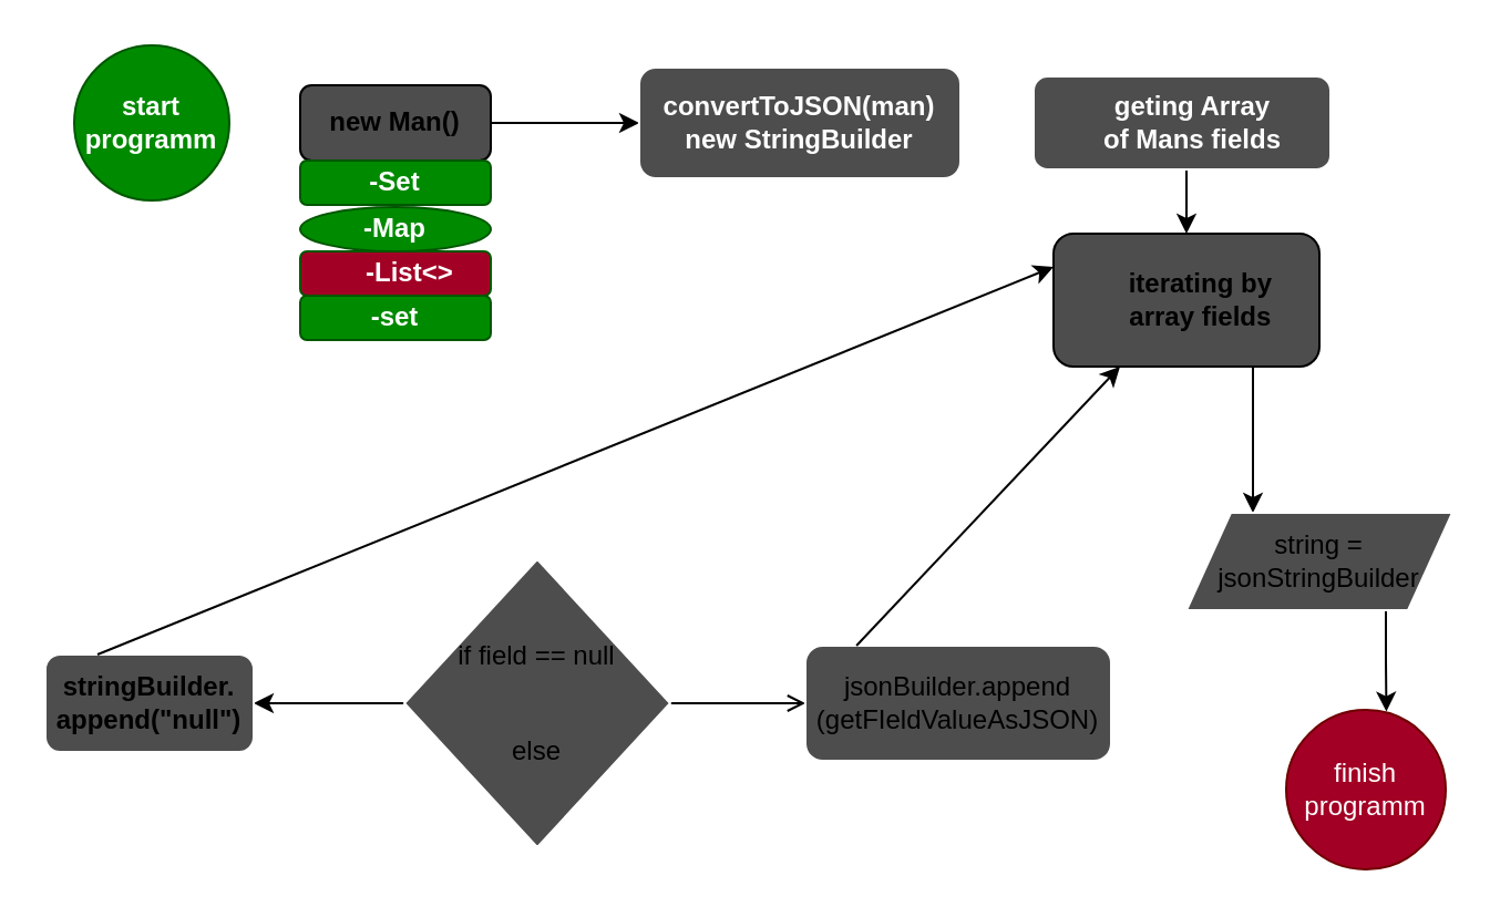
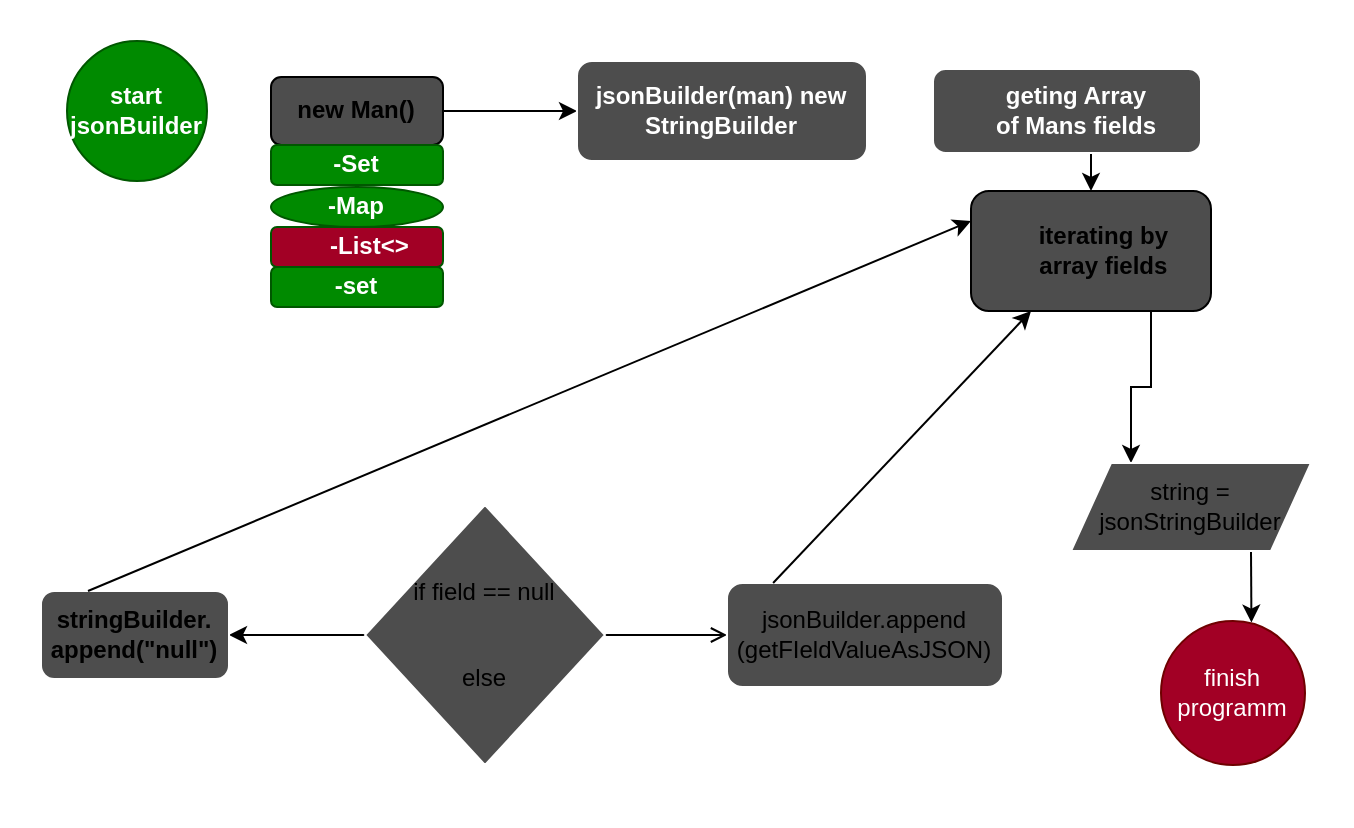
  <mxCell id="0" />
  <mxCell id="1" parent="0" />
- <mxCell id="2" value="&lt;b&gt;start programm&lt;/b&gt;" style="ellipse;whiteSpace=wrap;html=1;aspect=fixed;fillColor=#008a00;fontColor=#ffffff;strokeColor=#005700;" vertex="1" parent="1"><mxGeometry x="33" y="20" width="70" height="70" as="geometry" /></mxCell>
+ <mxCell id="2" value="&lt;b&gt;start jsonBuilder&lt;/b&gt;" style="ellipse;whiteSpace=wrap;html=1;aspect=fixed;fillColor=#008a00;fontColor=#ffffff;strokeColor=#005700;" vertex="1" parent="1"><mxGeometry x="33" y="20" width="70" height="70" as="geometry" /></mxCell>
  <mxCell id="3" style="edgeStyle=orthogonalEdgeStyle;rounded=0;orthogonalLoop=1;jettySize=auto;html=1;exitX=1;exitY=0.5;exitDx=0;exitDy=0;entryX=0;entryY=0.5;entryDx=0;entryDy=0;" edge="1" parent="1" source="4" target="6"><mxGeometry relative="1" as="geometry" /></mxCell>
  <mxCell id="4" value="&lt;b&gt;new Man()&lt;/b&gt;" style="rounded=1;whiteSpace=wrap;html=1;fillColor=#4D4D4D;" vertex="1" parent="1"><mxGeometry x="135" y="38" width="86" height="34" as="geometry" /></mxCell>
  <mxCell id="5" value="&lt;b&gt;-Set&lt;/b&gt;" style="whiteSpace=wrap;html=1;fillColor=#008a00;rounded=1;fontColor=#ffffff;strokeColor=#005700;" vertex="1" parent="1"><mxGeometry x="135" y="72" width="86" height="20" as="geometry" /></mxCell>
- <mxCell id="6" value="&lt;b&gt;convertToJSON(man) new StringBuilder&lt;/b&gt;" style="whiteSpace=wrap;html=1;fillColor=#4D4D4D;rounded=1;fontColor=#ffffff;strokeColor=#FFFFFF;" vertex="1" parent="1"><mxGeometry x="288" y="30" width="145" height="50" as="geometry" /></mxCell>
+ <mxCell id="6" value="&lt;b&gt;jsonBuilder(man) new StringBuilder&lt;/b&gt;" style="whiteSpace=wrap;html=1;fillColor=#4D4D4D;rounded=1;fontColor=#ffffff;strokeColor=#FFFFFF;" vertex="1" parent="1"><mxGeometry x="288" y="30" width="145" height="50" as="geometry" /></mxCell>
  <mxCell id="7" style="edgeStyle=orthogonalEdgeStyle;rounded=0;orthogonalLoop=1;jettySize=auto;html=1;exitX=0.5;exitY=1;exitDx=0;exitDy=0;entryX=0.5;entryY=0;entryDx=0;entryDy=0;" edge="1" parent="1" source="8" target="13"><mxGeometry relative="1" as="geometry" /></mxCell>
  <mxCell id="8" value="&lt;b&gt;&amp;nbsp; &amp;nbsp; &amp;nbsp; &amp;nbsp; &amp;nbsp; geting Array&amp;nbsp; &amp;nbsp; &amp;nbsp; &amp;nbsp; &amp;nbsp; &amp;nbsp;of Mans fields&lt;/b&gt;" style="whiteSpace=wrap;html=1;fillColor=#4D4D4D;rounded=1;fontColor=#ffffff;strokeColor=#FFFFFF;" vertex="1" parent="1"><mxGeometry x="466" y="34" width="134" height="42" as="geometry" /></mxCell>
  <mxCell id="9" value="&lt;b&gt;-Map&lt;/b&gt;" style="ellipse;whiteSpace=wrap;html=1;fillColor=#008a00;fontColor=#ffffff;strokeColor=#005700;" vertex="1" parent="1"><mxGeometry x="135" y="93" width="86" height="20" as="geometry" /></mxCell>
  <mxCell id="10" value="&lt;b&gt;&amp;nbsp; &amp;nbsp; -List&amp;lt;&amp;gt;&lt;/b&gt;" style="whiteSpace=wrap;html=1;fillColor=#a20025;rounded=1;fontColor=#ffffff;strokeColor=#005700;" vertex="1" parent="1"><mxGeometry x="135" y="113" width="86" height="20" as="geometry" /></mxCell>
  <mxCell id="11" value="&lt;b&gt;-set&lt;/b&gt;" style="whiteSpace=wrap;html=1;fillColor=#008a00;rounded=1;fontColor=#ffffff;strokeColor=#005700;" vertex="1" parent="1"><mxGeometry x="135" y="133" width="86" height="20" as="geometry" /></mxCell>
  <mxCell id="12" style="edgeStyle=orthogonalEdgeStyle;rounded=0;orthogonalLoop=1;jettySize=auto;html=1;exitX=0.75;exitY=1;exitDx=0;exitDy=0;entryX=0.25;entryY=0;entryDx=0;entryDy=0;" edge="1" parent="1" source="13" target="22"><mxGeometry relative="1" as="geometry" /></mxCell>
- <mxCell id="13" value="&lt;b&gt;&amp;nbsp; &amp;nbsp; &amp;nbsp; &amp;nbsp; &amp;nbsp;iterating by&amp;nbsp; &amp;nbsp; &amp;nbsp; &amp;nbsp; &amp;nbsp; array fields&lt;/b&gt;" style="rounded=1;whiteSpace=wrap;html=1;fillColor=#4D4D4D;" vertex="1" parent="1"><mxGeometry x="475" y="105" width="120" height="60" as="geometry" /></mxCell>
+ <mxCell id="13" value="&lt;b&gt;&amp;nbsp; &amp;nbsp; &amp;nbsp; &amp;nbsp; &amp;nbsp;iterating by&amp;nbsp; &amp;nbsp; &amp;nbsp; &amp;nbsp; &amp;nbsp; array fields&lt;/b&gt;" style="rounded=1;whiteSpace=wrap;html=1;fillColor=#4D4D4D;" vertex="1" parent="1"><mxGeometry x="485" y="95" width="120" height="60" as="geometry" /></mxCell>
  <mxCell id="14" style="edgeStyle=orthogonalEdgeStyle;rounded=0;orthogonalLoop=1;jettySize=auto;html=1;exitX=0;exitY=0.5;exitDx=0;exitDy=0;entryX=1;entryY=0.5;entryDx=0;entryDy=0;" edge="1" parent="1" source="16" target="17"><mxGeometry relative="1" as="geometry" /></mxCell>
  <mxCell id="15" style="edgeStyle=orthogonalEdgeStyle;rounded=0;orthogonalLoop=1;jettySize=auto;html=1;exitX=1;exitY=0.5;exitDx=0;exitDy=0;entryX=0;entryY=0.5;entryDx=0;entryDy=0;endArrow=open;" edge="1" parent="1" source="16" target="18"><mxGeometry relative="1" as="geometry" /></mxCell>
  <mxCell id="16" value="&amp;nbsp; &amp;nbsp; &amp;nbsp; &amp;nbsp;if field == null&amp;nbsp; &amp;nbsp; &amp;nbsp; &amp;nbsp; &amp;nbsp; &amp;nbsp; &amp;nbsp; &amp;nbsp; &amp;nbsp; &amp;nbsp; &amp;nbsp; &amp;nbsp; &amp;nbsp; &amp;nbsp; &amp;nbsp; &amp;nbsp; &amp;nbsp; &amp;nbsp; &amp;nbsp; &amp;nbsp; &amp;nbsp; &amp;nbsp; &amp;nbsp; &amp;nbsp; &amp;nbsp; &amp;nbsp; &amp;nbsp; &amp;nbsp; &amp;nbsp; &amp;nbsp; &amp;nbsp; &amp;nbsp; &amp;nbsp; &amp;nbsp; &amp;nbsp; &amp;nbsp; &amp;nbsp; &amp;nbsp; &amp;nbsp; &amp;nbsp; else" style="rhombus;whiteSpace=wrap;html=1;strokeColor=#FFFFFF;fillColor=#4D4D4D;" vertex="1" parent="1"><mxGeometry x="182" y="252" width="120" height="130" as="geometry" /></mxCell>
  <mxCell id="17" value="&lt;b&gt;stringBuilder. append(&quot;null&quot;)&lt;/b&gt;" style="rounded=1;whiteSpace=wrap;html=1;strokeColor=#FFFFFF;fillColor=#4D4D4D;" vertex="1" parent="1"><mxGeometry x="20" y="295" width="94" height="44" as="geometry" /></mxCell>
  <mxCell id="18" value="jsonBuilder.append (getFIeldValueAsJSON)" style="rounded=1;whiteSpace=wrap;html=1;strokeColor=#FFFFFF;fillColor=#4D4D4D;" vertex="1" parent="1"><mxGeometry x="363" y="291" width="138" height="52" as="geometry" /></mxCell>
  <mxCell id="19" value="" style="endArrow=classic;html=1;rounded=0;exitX=0.25;exitY=0;exitDx=0;exitDy=0;entryX=0;entryY=0.25;entryDx=0;entryDy=0;" edge="1" parent="1" source="17" target="13"><mxGeometry width="50" height="50" relative="1" as="geometry"><mxPoint x="148" y="252" as="sourcePoint" /><mxPoint x="198" y="202" as="targetPoint" /></mxGeometry></mxCell>
  <mxCell id="20" value="" style="endArrow=classic;html=1;rounded=0;exitX=0.167;exitY=0;exitDx=0;exitDy=0;exitPerimeter=0;entryX=0.25;entryY=1;entryDx=0;entryDy=0;" edge="1" parent="1" source="18" target="13"><mxGeometry width="50" height="50" relative="1" as="geometry"><mxPoint x="396" y="285" as="sourcePoint" /><mxPoint x="446" y="235" as="targetPoint" /></mxGeometry></mxCell>
  <mxCell id="21" style="edgeStyle=orthogonalEdgeStyle;rounded=0;orthogonalLoop=1;jettySize=auto;html=1;exitX=0.75;exitY=1;exitDx=0;exitDy=0;entryX=0.628;entryY=0.011;entryDx=0;entryDy=0;entryPerimeter=0;" edge="1" parent="1" source="22" target="23"><mxGeometry relative="1" as="geometry" /></mxCell>
  <mxCell id="22" value="string = jsonStringBuilder" style="shape=parallelogram;perimeter=parallelogramPerimeter;whiteSpace=wrap;html=1;fixedSize=1;strokeColor=#FFFFFF;fillColor=#4D4D4D;" vertex="1" parent="1"><mxGeometry x="535" y="231" width="120" height="44" as="geometry" /></mxCell>
- <mxCell id="23" value="finish programm" style="ellipse;whiteSpace=wrap;html=1;aspect=fixed;strokeColor=#6F0000;fillColor=#a20025;fontColor=#ffffff;" vertex="1" parent="1"><mxGeometry x="580" y="320" width="72" height="72" as="geometry" /></mxCell>
+ <mxCell id="23" value="finish programm" style="ellipse;whiteSpace=wrap;html=1;aspect=fixed;strokeColor=#6F0000;fillColor=#a20025;fontColor=#ffffff;" vertex="1" parent="1"><mxGeometry x="580" y="310" width="72" height="72" as="geometry" /></mxCell>
